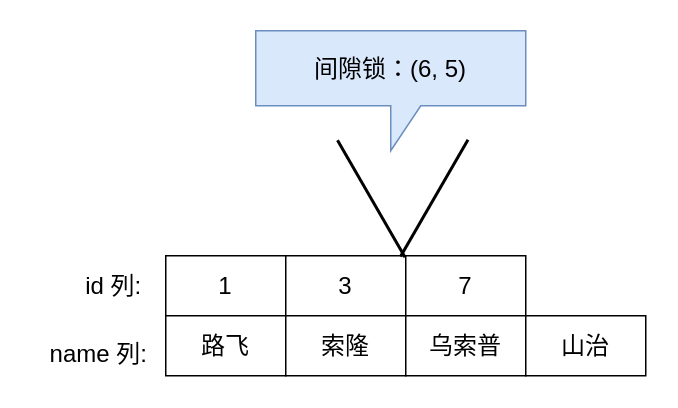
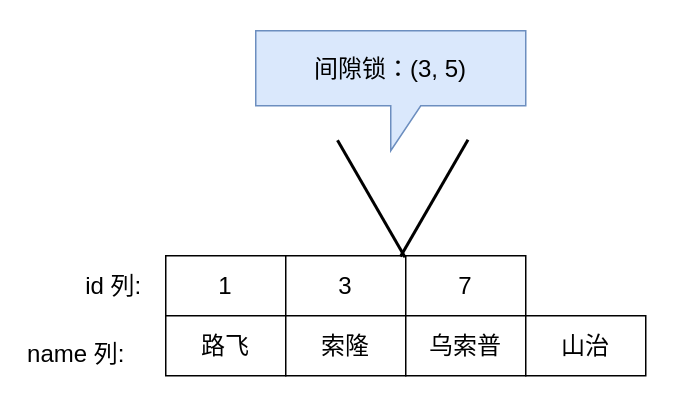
  <mxCell id="0" />
  <mxCell id="1" parent="0" />
  <mxCell id="2" value="1" style="rounded=0;whiteSpace=wrap;html=1;fontSize=16;" vertex="1" parent="1"><mxGeometry x="110" y="170" width="80" height="40" as="geometry" /></mxCell>
  <mxCell id="3" value="3" style="rounded=0;whiteSpace=wrap;html=1;fontSize=16;" vertex="1" parent="1"><mxGeometry x="190" y="170" width="80" height="40" as="geometry" /></mxCell>
  <mxCell id="4" value="7" style="rounded=0;whiteSpace=wrap;html=1;fontSize=16;" vertex="1" parent="1"><mxGeometry x="270" y="170" width="80" height="40" as="geometry" /></mxCell>
  <mxCell id="5" value="路飞" style="rounded=0;whiteSpace=wrap;html=1;fontSize=16;" vertex="1" parent="1"><mxGeometry x="110" y="210" width="80" height="40" as="geometry" /></mxCell>
  <mxCell id="6" value="索隆" style="rounded=0;whiteSpace=wrap;html=1;fontSize=16;" vertex="1" parent="1"><mxGeometry x="190" y="210" width="80" height="40" as="geometry" /></mxCell>
  <mxCell id="7" value="乌索普" style="rounded=0;whiteSpace=wrap;html=1;fontSize=16;" vertex="1" parent="1"><mxGeometry x="270" y="210" width="80" height="40" as="geometry" /></mxCell>
  <mxCell id="8" value="山治" style="rounded=0;whiteSpace=wrap;html=1;fontSize=16;" vertex="1" parent="1"><mxGeometry x="350" y="210" width="80" height="40" as="geometry" /></mxCell>
  <mxCell id="9" value="id 列:" style="text;html=1;align=center;verticalAlign=middle;resizable=0;points=[];autosize=1;strokeColor=none;fillColor=none;fontSize=16;" vertex="1" parent="1"><mxGeometry x="45" y="175" width="60" height="30" as="geometry" /></mxCell>
- <mxCell id="10" value="name 列:" style="text;html=1;align=center;verticalAlign=middle;resizable=0;points=[];autosize=1;strokeColor=none;fillColor=none;fontSize=16;" vertex="1" parent="1"><mxGeometry x="20" y="220" width="90" height="30" as="geometry" /></mxCell>
- <mxCell id="11" value="间隙锁：(6, 5)" style="shape=callout;whiteSpace=wrap;html=1;perimeter=calloutPerimeter;fontSize=16;fillColor=#dae8fc;strokeColor=#6c8ebf;" vertex="1" parent="1"><mxGeometry x="170" y="20" width="180" height="80" as="geometry" /></mxCell>
+ <mxCell id="10" value="name 列:" style="text;html=1;align=center;verticalAlign=middle;resizable=0;points=[];autosize=1;strokeColor=none;fillColor=none;fontSize=16;" vertex="1" parent="1"><mxGeometry x="5" y="220" width="90" height="30" as="geometry" /></mxCell>
+ <mxCell id="11" value="间隙锁：(3, 5)" style="shape=callout;whiteSpace=wrap;html=1;perimeter=calloutPerimeter;fontSize=16;fillColor=#dae8fc;strokeColor=#6c8ebf;" vertex="1" parent="1"><mxGeometry x="170" y="20" width="180" height="80" as="geometry" /></mxCell>
  <mxCell id="12" value="" style="line;strokeWidth=2;html=1;rotation=60;" vertex="1" parent="1"><mxGeometry x="202" y="127" width="90" height="10" as="geometry" /></mxCell>
  <mxCell id="13" value="" style="line;strokeWidth=2;html=1;rotation=-60;" vertex="1" parent="1"><mxGeometry x="244" y="126.61" width="90" height="10" as="geometry" /></mxCell>
